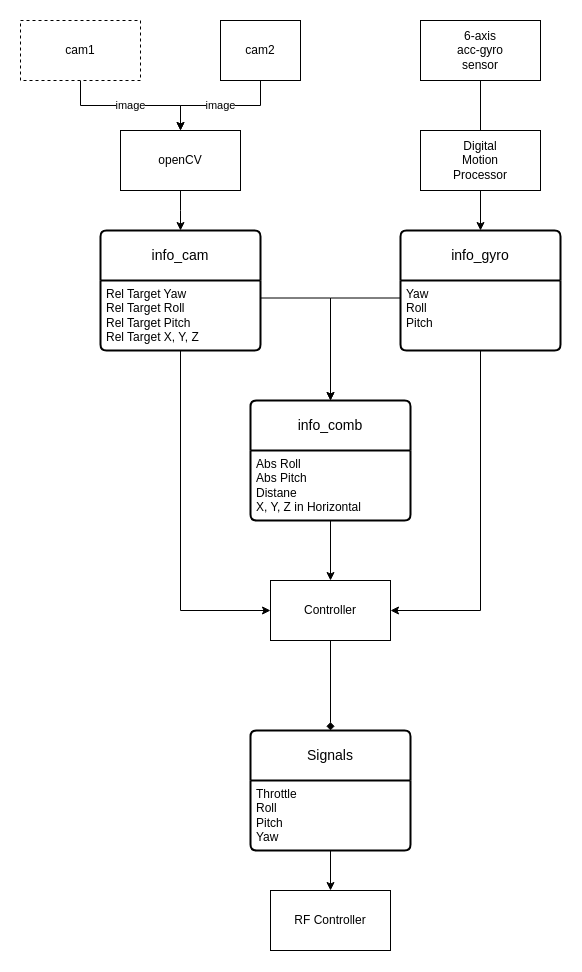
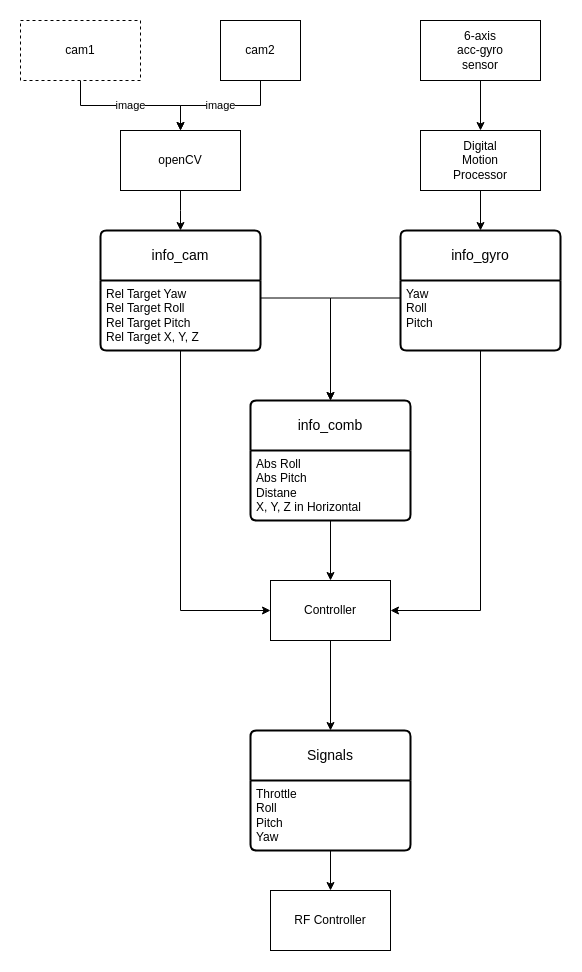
  <mxCell id="0" />
  <mxCell id="1" parent="0" />
  <mxCell id="2" value="image" style="edgeStyle=orthogonalEdgeStyle;rounded=0;orthogonalLoop=1;jettySize=auto;html=1;entryX=0.5;entryY=0;entryDx=0;entryDy=0;" parent="1" source="3" target="7" edge="1"><mxGeometry relative="1" as="geometry" /></mxCell>
  <mxCell id="3" value="cam1" style="rounded=0;whiteSpace=wrap;html=1;dashed=1;" parent="1" vertex="1"><mxGeometry x="20" y="20" width="120" height="60" as="geometry" /></mxCell>
  <mxCell id="4" value="image" style="edgeStyle=orthogonalEdgeStyle;rounded=0;orthogonalLoop=1;jettySize=auto;html=1;" parent="1" source="5" target="7" edge="1"><mxGeometry relative="1" as="geometry" /></mxCell>
  <mxCell id="5" value="cam2" style="rounded=0;whiteSpace=wrap;html=1;" parent="1" vertex="1"><mxGeometry x="220" y="20" width="80" height="60" as="geometry" /></mxCell>
  <mxCell id="6" style="edgeStyle=orthogonalEdgeStyle;rounded=0;orthogonalLoop=1;jettySize=auto;html=1;entryX=0.5;entryY=0;entryDx=0;entryDy=0;" parent="1" source="7" edge="1"><mxGeometry relative="1" as="geometry"><mxPoint x="180" y="230" as="targetPoint" /></mxGeometry></mxCell>
  <mxCell id="7" value="openCV" style="rounded=0;whiteSpace=wrap;html=1;" parent="1" vertex="1"><mxGeometry x="120" y="130" width="120" height="60" as="geometry" /></mxCell>
- <mxCell id="8" style="edgeStyle=orthogonalEdgeStyle;rounded=0;orthogonalLoop=1;jettySize=auto;html=1;entryX=0.5;entryY=0;entryDx=0;entryDy=0;endArrow=none;" parent="1" source="9" target="11" edge="1"><mxGeometry relative="1" as="geometry" /></mxCell>
+ <mxCell id="8" style="edgeStyle=orthogonalEdgeStyle;rounded=0;orthogonalLoop=1;jettySize=auto;html=1;entryX=0.5;entryY=0;entryDx=0;entryDy=0;" parent="1" source="9" target="11" edge="1"><mxGeometry relative="1" as="geometry" /></mxCell>
  <mxCell id="9" value="6-axis&lt;br&gt;acc-gyro&lt;br&gt;sensor" style="rounded=0;whiteSpace=wrap;html=1;" parent="1" vertex="1"><mxGeometry x="420" y="20" width="120" height="60" as="geometry" /></mxCell>
  <mxCell id="10" style="edgeStyle=orthogonalEdgeStyle;rounded=0;orthogonalLoop=1;jettySize=auto;html=1;" parent="1" source="11" target="14" edge="1"><mxGeometry relative="1" as="geometry" /></mxCell>
  <mxCell id="11" value="Digital&lt;br&gt;Motion&lt;br&gt;Processor" style="rounded=0;whiteSpace=wrap;html=1;" parent="1" vertex="1"><mxGeometry x="420" y="130" width="120" height="60" as="geometry" /></mxCell>
  <mxCell id="12" value="info_cam" style="swimlane;childLayout=stackLayout;horizontal=1;startSize=50;horizontalStack=0;rounded=1;fontSize=14;fontStyle=0;strokeWidth=2;resizeParent=0;resizeLast=1;shadow=0;dashed=0;align=center;arcSize=4;whiteSpace=wrap;html=1;" parent="1" vertex="1"><mxGeometry x="100" y="230" width="160" height="120" as="geometry" /></mxCell>
  <mxCell id="13" value="Rel Target Yaw&lt;br&gt;Rel Target Roll&lt;br&gt;Rel Target Pitch&lt;br&gt;Rel Target X, Y, Z" style="align=left;strokeColor=none;fillColor=none;spacingLeft=4;fontSize=12;verticalAlign=top;resizable=0;rotatable=0;part=1;html=1;" parent="12" vertex="1"><mxGeometry y="50" width="160" height="70" as="geometry" /></mxCell>
  <mxCell id="14" value="info_gyro" style="swimlane;childLayout=stackLayout;horizontal=1;startSize=50;horizontalStack=0;rounded=1;fontSize=14;fontStyle=0;strokeWidth=2;resizeParent=0;resizeLast=1;shadow=0;dashed=0;align=center;arcSize=4;whiteSpace=wrap;html=1;" parent="1" vertex="1"><mxGeometry x="400" y="230" width="160" height="120" as="geometry" /></mxCell>
  <mxCell id="15" value="Yaw&lt;br&gt;Roll&lt;br&gt;Pitch" style="align=left;strokeColor=none;fillColor=none;spacingLeft=4;fontSize=12;verticalAlign=top;resizable=0;rotatable=0;part=1;html=1;" parent="14" vertex="1"><mxGeometry y="50" width="160" height="70" as="geometry" /></mxCell>
  <mxCell id="16" value="info_comb" style="swimlane;childLayout=stackLayout;horizontal=1;startSize=50;horizontalStack=0;rounded=1;fontSize=14;fontStyle=0;strokeWidth=2;resizeParent=0;resizeLast=1;shadow=0;dashed=0;align=center;arcSize=4;whiteSpace=wrap;html=1;" parent="1" vertex="1"><mxGeometry x="250" y="400" width="160" height="120" as="geometry" /></mxCell>
  <mxCell id="17" value="Abs Roll&lt;br&gt;Abs Pitch&lt;br&gt;Distane&lt;br&gt;X, Y, Z in Horizontal" style="align=left;strokeColor=none;fillColor=none;spacingLeft=4;fontSize=12;verticalAlign=top;resizable=0;rotatable=0;part=1;html=1;" parent="16" vertex="1"><mxGeometry y="50" width="160" height="70" as="geometry" /></mxCell>
  <mxCell id="18" style="edgeStyle=orthogonalEdgeStyle;rounded=0;orthogonalLoop=1;jettySize=auto;html=1;exitX=1;exitY=0.25;exitDx=0;exitDy=0;entryX=0.5;entryY=0;entryDx=0;entryDy=0;" parent="1" source="13" target="16" edge="1"><mxGeometry relative="1" as="geometry" /></mxCell>
  <mxCell id="19" style="edgeStyle=orthogonalEdgeStyle;rounded=0;orthogonalLoop=1;jettySize=auto;html=1;exitX=0;exitY=0.25;exitDx=0;exitDy=0;" parent="1" source="15" target="16" edge="1"><mxGeometry relative="1" as="geometry" /></mxCell>
- <mxCell id="20" style="edgeStyle=orthogonalEdgeStyle;rounded=0;orthogonalLoop=1;jettySize=auto;html=1;exitX=0.5;exitY=1;exitDx=0;exitDy=0;entryX=0.5;entryY=0;entryDx=0;entryDy=0;endArrow=diamond;" parent="1" source="21" target="25" edge="1"><mxGeometry relative="1" as="geometry" /></mxCell>
+ <mxCell id="20" style="edgeStyle=orthogonalEdgeStyle;rounded=0;orthogonalLoop=1;jettySize=auto;html=1;exitX=0.5;exitY=1;exitDx=0;exitDy=0;entryX=0.5;entryY=0;entryDx=0;entryDy=0;" parent="1" source="21" target="25" edge="1"><mxGeometry relative="1" as="geometry" /></mxCell>
  <mxCell id="21" value="Controller" style="rounded=0;whiteSpace=wrap;html=1;" parent="1" vertex="1"><mxGeometry x="270" y="580" width="120" height="60" as="geometry" /></mxCell>
  <mxCell id="22" style="edgeStyle=orthogonalEdgeStyle;rounded=0;orthogonalLoop=1;jettySize=auto;html=1;exitX=0.5;exitY=1;exitDx=0;exitDy=0;entryX=0;entryY=0.5;entryDx=0;entryDy=0;" parent="1" source="13" target="21" edge="1"><mxGeometry relative="1" as="geometry" /></mxCell>
  <mxCell id="23" style="edgeStyle=orthogonalEdgeStyle;rounded=0;orthogonalLoop=1;jettySize=auto;html=1;exitX=0.5;exitY=1;exitDx=0;exitDy=0;entryX=0.5;entryY=0;entryDx=0;entryDy=0;" parent="1" source="17" target="21" edge="1"><mxGeometry relative="1" as="geometry" /></mxCell>
  <mxCell id="24" style="edgeStyle=orthogonalEdgeStyle;rounded=0;orthogonalLoop=1;jettySize=auto;html=1;exitX=0.5;exitY=1;exitDx=0;exitDy=0;entryX=1;entryY=0.5;entryDx=0;entryDy=0;" parent="1" source="15" target="21" edge="1"><mxGeometry relative="1" as="geometry" /></mxCell>
  <mxCell id="25" value="Signals" style="swimlane;childLayout=stackLayout;horizontal=1;startSize=50;horizontalStack=0;rounded=1;fontSize=14;fontStyle=0;strokeWidth=2;resizeParent=0;resizeLast=1;shadow=0;dashed=0;align=center;arcSize=4;whiteSpace=wrap;html=1;" parent="1" vertex="1"><mxGeometry x="250" y="730" width="160" height="120" as="geometry" /></mxCell>
  <mxCell id="26" value="Throttle&lt;br&gt;Roll&lt;br&gt;Pitch&lt;br&gt;Yaw" style="align=left;strokeColor=none;fillColor=none;spacingLeft=4;fontSize=12;verticalAlign=top;resizable=0;rotatable=0;part=1;html=1;" parent="25" vertex="1"><mxGeometry y="50" width="160" height="70" as="geometry" /></mxCell>
  <mxCell id="27" value="RF Controller" style="rounded=0;whiteSpace=wrap;html=1;" parent="1" vertex="1"><mxGeometry x="270" y="890" width="120" height="60" as="geometry" /></mxCell>
  <mxCell id="28" style="edgeStyle=orthogonalEdgeStyle;rounded=0;orthogonalLoop=1;jettySize=auto;html=1;exitX=0.5;exitY=1;exitDx=0;exitDy=0;entryX=0.5;entryY=0;entryDx=0;entryDy=0;" parent="1" source="26" target="27" edge="1"><mxGeometry relative="1" as="geometry" /></mxCell>
